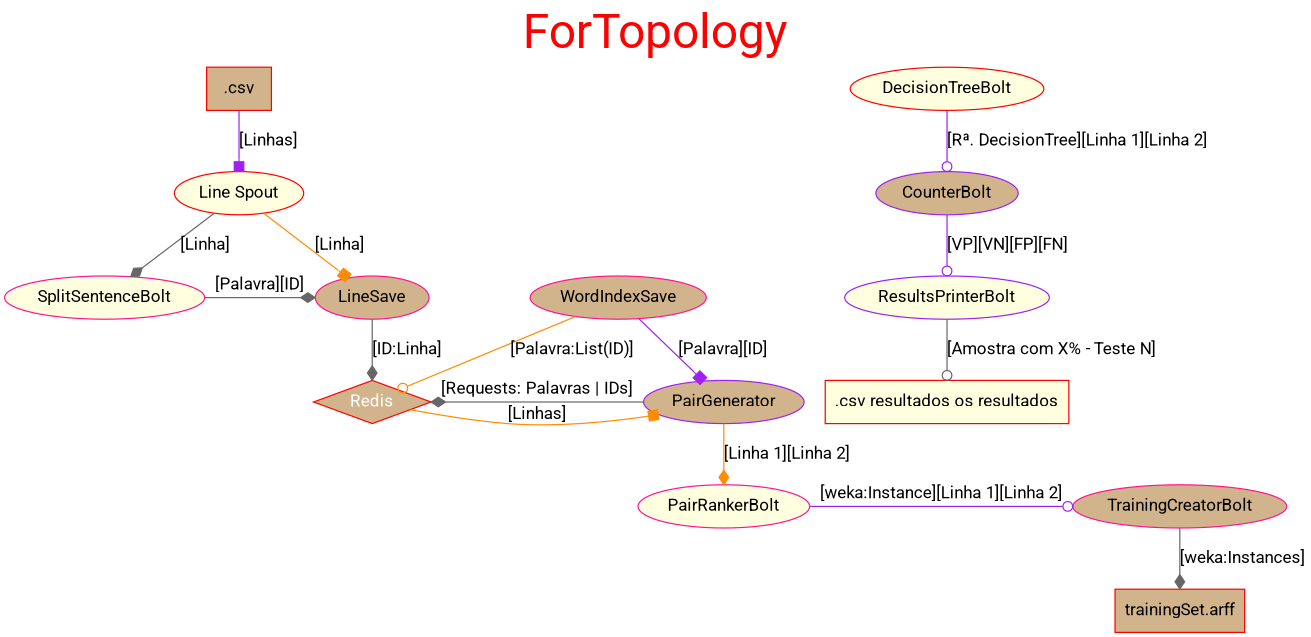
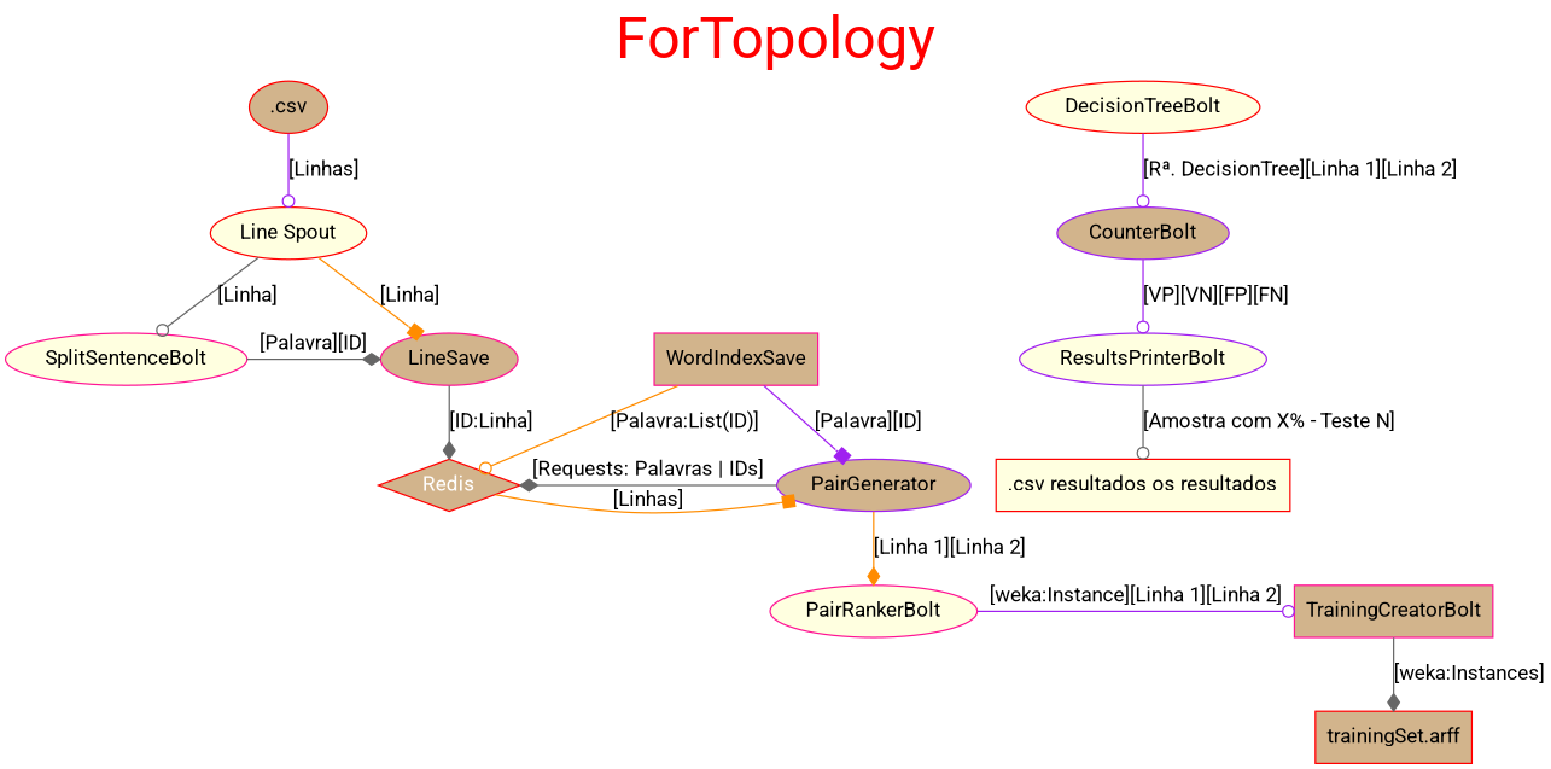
  digraph {
    fontcolor=red
    fontname=Roboto
    fontsize=40
    label=ForTopology
    labelloc=t
    node [color=red fillcolor=tan fontname=Roboto shape=ellipse style=filled]
    edge [arrowhead=odot color=gray40 fontname=Roboto]
-   n1 [label=".csv" shape=box]
+   n1 [label=".csv"]
    n2 [fillcolor=lightyellow label=".csv resultados os resultados" shape=box]
    n3 [label="trainingSet.arff" shape=box]
    n4 [fillcolor=lightyellow label="Line Spout"]
    n5 [color=deeppink fillcolor=lightyellow label=SplitSentenceBolt]
    n6 [color=deeppink label=LineSave]
-   n7 [color=deeppink label=WordIndexSave]
+   n7 [color=deeppink label=WordIndexSave shape=box]
    n8 [color=deeppink fillcolor=lightyellow label=PairRankerBolt]
    n9 [color=purple label=PairGenerator]
    n10 [fillcolor=lightyellow label=DecisionTreeBolt]
    n11 [color=purple label=CounterBolt]
-   n12 [color=deeppink label=TrainingCreatorBolt]
+   n12 [color=deeppink label=TrainingCreatorBolt shape=box]
    n13 [color=purple fillcolor=lightyellow label=ResultsPrinterBolt]
    n14 [fontcolor=white label=Redis shape=diamond]
    subgraph sub_1 {
      n1
      n2
      n3
    }
    subgraph sub_2 {
      n4
      n5
      n6
      n7
      n8
      n9
      n10
      n11
      n12
      n13
    }
    subgraph sub_3 {
    }
    subgraph sub_4 {
      n14
    }
    subgraph sub_5 {
      rank=same
      n5
      n6
    }
    subgraph sub_6 {
      rank=same
      n9
      n14
    }
    subgraph sub_7 {
      rank=same
      n8
      n12
    }
-   n1 -> n4 [arrowhead=box color=purple label="[Linhas]"]
-   n4 -> n5 [arrowhead=diamond label="[Linha]"]
+   n1 -> n4 [color=purple label="[Linhas]"]
+   n4 -> n5 [label="[Linha]"]
    n4 -> n6 [arrowhead=box color=darkorange label="[Linha]"]
    n5 -> n6 [arrowhead=diamond label="[Palavra][ID]"]
    n6 -> n14 [arrowhead=diamond label="[ID:Linha]"]
    n7 -> n9 [arrowhead=box color=purple label="[Palavra][ID]"]
    n7 -> n14 [color=darkorange label="[Palavra:List(ID)]"]
    n8 -> n12 [color=purple label="[weka:Instance][Linha 1][Linha 2]"]
    n9 -> n8 [arrowhead=diamond color=darkorange label="[Linha 1][Linha 2]"]
    n9 -> n14 [arrowhead=diamond label="[Requests: Palavras | IDs]"]
    n10 -> n11 [color=purple label="[Rª. DecisionTree][Linha 1][Linha 2]"]
    n11 -> n13 [color=purple label="[VP][VN][FP][FN]"]
    n12 -> n3 [arrowhead=diamond label="[weka:Instances]"]
    n13 -> n2 [label="[Amostra com X% - Teste N]"]
    n14 -> n9 [arrowhead=box color=darkorange label="[Linhas]"]
  }
